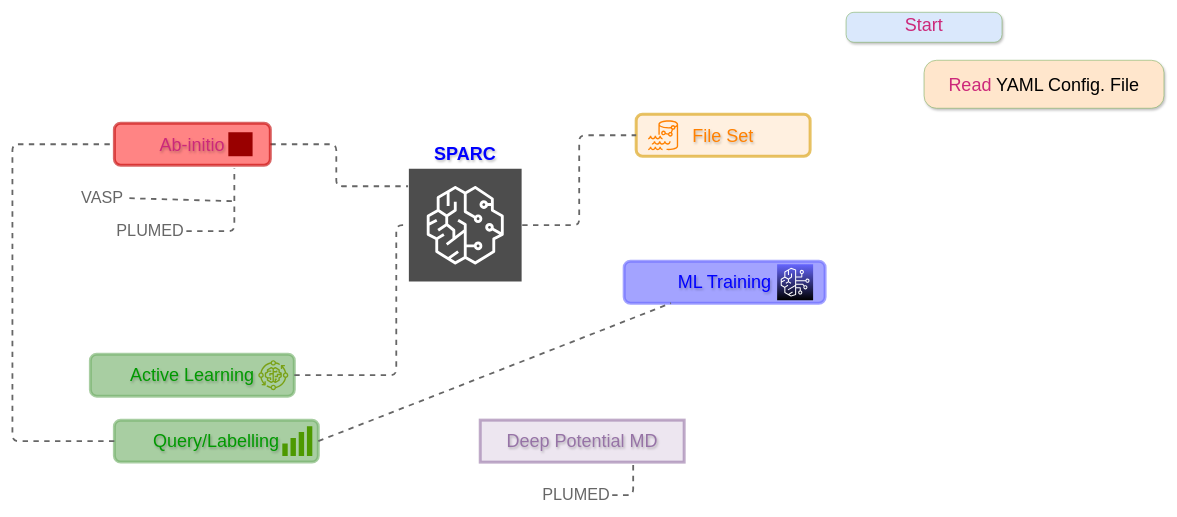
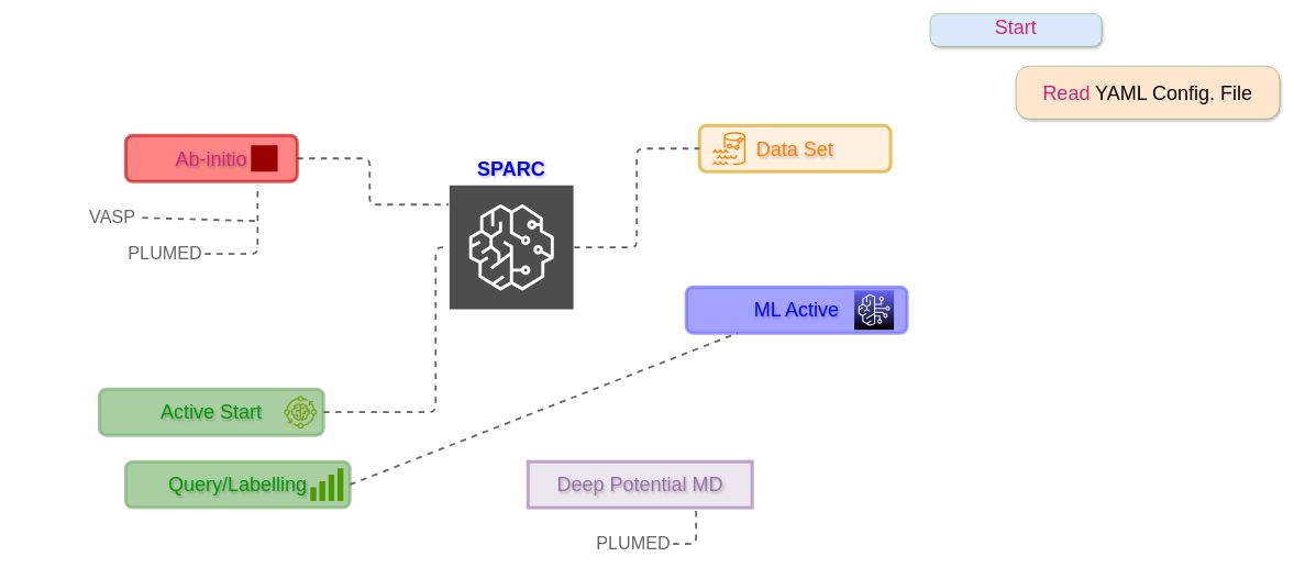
  <mxCell id="0" />
  <mxCell id="1" parent="0" />
  <mxCell id="2" value="&lt;span style=&quot;line-height: 130%;&quot;&gt;&lt;font style=&quot;color: rgb(204, 40, 122); font-size: 30px;&quot;&gt;Start&lt;/font&gt;&lt;/span&gt;" style="whiteSpace=wrap;html=1;fillColor=#dae8fc;strokeColor=#82b366;rounded=1;arcSize=26;shadow=1;verticalAlign=middle;" parent="1" vertex="1"><mxGeometry x="1410" y="20" width="260" height="50" as="geometry" /></mxCell>
  <mxCell id="3" value="&lt;font style=&quot;font-size: 30px;&quot;&gt;&lt;font style=&quot;color: rgb(204, 40, 122);&quot;&gt;Read&lt;/font&gt; YAML Config. File&lt;/font&gt;" style="whiteSpace=wrap;html=1;fillColor=#ffe6cc;strokeColor=#82b366;rounded=1;arcSize=26;shadow=1;verticalAlign=middle;fontSize=12;" parent="1" vertex="1"><mxGeometry x="1540" y="100" width="400" height="80" as="geometry" /></mxCell>
  <mxCell id="4" style="html=1;dashed=1;strokeWidth=3;endArrow=none;endFill=0;edgeStyle=elbowEdgeStyle;strokeColor=#666666;" edge="1" parent="1" source="5" target="8"><mxGeometry relative="1" as="geometry"><mxPoint x="560" y="350" as="targetPoint" /><Array as="points"><mxPoint x="560" y="310" /></Array></mxGeometry></mxCell>
  <mxCell id="5" value="&lt;font style=&quot;color: rgb(204, 40, 122); font-size: 30px;&quot;&gt;Ab-initio&lt;/font&gt;" style="rounded=1;whiteSpace=wrap;html=1;fillColor=#FF3333;opacity=60;strokeColor=#C20000;strokeWidth=5;align=center;labelPosition=center;verticalLabelPosition=middle;verticalAlign=middle;textShadow=1;" vertex="1" parent="1"><mxGeometry x="190" y="205" width="260" height="70" as="geometry" /></mxCell>
  <mxCell id="6" value="&lt;font style=&quot;font-size: 30px;&quot;&gt;&lt;span&gt;SPARC&lt;/span&gt;&lt;/font&gt;" style="text;html=1;align=center;verticalAlign=middle;whiteSpace=wrap;rounded=0;fillColor=default;fontColor=#0000FF;fontStyle=1;labelBorderColor=none;labelBackgroundColor=none;textShadow=1;" vertex="1" parent="1"><mxGeometry x="710" y="220" width="130" height="70" as="geometry" /></mxCell>
  <mxCell id="7" value="" style="points=[];aspect=fixed;html=1;align=center;shadow=0;dashed=0;fillColor=#990000;strokeColor=none;shape=mxgraph.alibaba_cloud.petadata_hybriddb_for_mysql;" vertex="1" parent="1"><mxGeometry x="380" y="220" width="40.42" height="40" as="geometry" /></mxCell>
  <mxCell id="8" value="" style="sketch=0;outlineConnect=0;fontColor=#232F3E;gradientColor=none;strokeColor=#ffffff;fillColor=#4D4D4D;dashed=0;verticalLabelPosition=middle;verticalAlign=bottom;align=center;html=1;whiteSpace=wrap;fontSize=10;fontStyle=1;spacing=3;shape=mxgraph.aws4.productIcon;prIcon=mxgraph.aws4.sagemaker;" parent="1" vertex="1"><mxGeometry x="680" y="280" width="190" height="190" as="geometry" /></mxCell>
  <mxCell id="9" value="&lt;font style=&quot;color: rgb(102, 102, 102);&quot;&gt;VASP&lt;/font&gt;" style="text;html=1;align=center;verticalAlign=middle;whiteSpace=wrap;rounded=0;fontColor=#808080;fontStyle=0;fontFamily=Helvetica;fontSize=27;" vertex="1" parent="1"><mxGeometry x="125" y="315" width="90" height="30" as="geometry" /></mxCell>
  <mxCell id="10" style="html=1;dashed=1;endArrow=none;endFill=0;strokeWidth=3;exitX=1;exitY=0.5;exitDx=0;exitDy=0;strokeColor=#666666;" edge="1" parent="1" source="11"><mxGeometry relative="1" as="geometry"><mxPoint x="390" y="280" as="targetPoint" /><mxPoint x="260" y="470" as="sourcePoint" /><Array as="points"><mxPoint x="390" y="385" /></Array></mxGeometry></mxCell>
  <mxCell id="11" value="&lt;font style=&quot;color: rgb(102, 102, 102);&quot;&gt;PLUMED&lt;/font&gt;" style="text;html=1;align=center;verticalAlign=middle;whiteSpace=wrap;rounded=0;fontColor=#808080;fontStyle=0;fontFamily=Helvetica;fontSize=27;" vertex="1" parent="1"><mxGeometry x="190" y="370" width="120" height="30" as="geometry" /></mxCell>
  <mxCell id="12" value="" style="endArrow=none;dashed=1;html=1;strokeWidth=3;exitX=1;exitY=0.5;exitDx=0;exitDy=0;strokeColor=#666666;" edge="1" parent="1" source="9"><mxGeometry width="50" height="50" relative="1" as="geometry"><mxPoint x="480" y="620" as="sourcePoint" /><mxPoint x="390" y="335" as="targetPoint" /></mxGeometry></mxCell>
- <mxCell id="13" value="&lt;font style=&quot;font-size: 30px; color: rgb(0, 153, 0);&quot;&gt;Active Learning&lt;/font&gt;" style="rounded=1;whiteSpace=wrap;html=1;fillColor=#6FAD64;opacity=60;strokeColor=#6FAD64;strokeWidth=5;align=center;labelPosition=center;verticalLabelPosition=middle;verticalAlign=middle;textShadow=1;" vertex="1" parent="1"><mxGeometry x="150" y="590" width="340" height="70" as="geometry" /></mxCell>
+ <mxCell id="13" value="&lt;font style=&quot;font-size: 30px; color: rgb(0, 153, 0);&quot;&gt;Active Start&lt;/font&gt;" style="rounded=1;whiteSpace=wrap;html=1;fillColor=#6FAD64;opacity=60;strokeColor=#6FAD64;strokeWidth=5;align=center;labelPosition=center;verticalLabelPosition=middle;verticalAlign=middle;textShadow=1;" vertex="1" parent="1"><mxGeometry x="150" y="590" width="340" height="70" as="geometry" /></mxCell>
  <mxCell id="14" value="" style="sketch=0;outlineConnect=0;fontColor=#232F3E;gradientColor=none;fillColor=#7AA116;strokeColor=none;dashed=0;verticalLabelPosition=bottom;verticalAlign=top;align=center;html=1;fontSize=12;fontStyle=0;aspect=fixed;pointerEvents=1;shape=mxgraph.aws4.iot_greengrass_component_machine_learning;" vertex="1" parent="1"><mxGeometry x="430" y="600" width="50" height="50" as="geometry" /></mxCell>
  <mxCell id="15" style="html=1;dashed=1;strokeWidth=3;endArrow=none;endFill=0;edgeStyle=elbowEdgeStyle;strokeColor=#666666;" edge="1" parent="1" source="13" target="8"><mxGeometry relative="1" as="geometry"><mxPoint x="990" y="630" as="sourcePoint" /><mxPoint x="870" y="435" as="targetPoint" /><Array as="points"><mxPoint x="660" y="530" /></Array></mxGeometry></mxCell>
- <mxCell id="16" value="&lt;font style=&quot;font-size: 30px; color: rgb(0, 0, 255);&quot;&gt;ML Training&lt;/font&gt;" style="rounded=1;whiteSpace=wrap;html=1;fillColor=#6666FF;opacity=60;strokeColor=#6666FF;strokeWidth=5;align=center;labelPosition=center;verticalLabelPosition=middle;verticalAlign=middle;textShadow=1;" vertex="1" parent="1"><mxGeometry y="435" width="335" height="70" as="geometry" x="1040" /></mxCell>
+ <mxCell id="16" value="&lt;font style=&quot;font-size: 30px; color: rgb(0, 0, 255);&quot;&gt;ML Active&lt;/font&gt;" style="rounded=1;whiteSpace=wrap;html=1;fillColor=#6666FF;opacity=60;strokeColor=#6666FF;strokeWidth=5;align=center;labelPosition=center;verticalLabelPosition=middle;verticalAlign=middle;textShadow=1;" vertex="1" parent="1"><mxGeometry y="435" width="335" height="70" as="geometry" x="1040" /></mxCell>
  <mxCell id="17" value="" style="sketch=0;points=[[0,0,0],[0.25,0,0],[0.5,0,0],[0.75,0,0],[1,0,0],[0,1,0],[0.25,1,0],[0.5,1,0],[0.75,1,0],[1,1,0],[0,0.25,0],[0,0.5,0],[0,0.75,0],[1,0.25,0],[1,0.5,0],[1,0.75,0]];outlineConnect=0;fontColor=#232F3E;fillColor=#6666FF;strokeColor=#ffffff;dashed=0;verticalLabelPosition=bottom;verticalAlign=top;align=center;html=1;fontSize=12;fontStyle=0;aspect=fixed;shape=mxgraph.aws4.resourceIcon;resIcon=mxgraph.aws4.bedrock;gradientColor=default;" vertex="1" parent="1"><mxGeometry x="1295" y="440" width="60" height="60" as="geometry" /></mxCell>
- <mxCell id="18" value="&lt;font style=&quot;font-size: 30px; color: rgb(255, 128, 0);&quot;&gt;File Set&lt;/font&gt;" style="rounded=1;whiteSpace=wrap;html=1;fillColor=#ffe6cc;opacity=60;strokeColor=#d79b00;strokeWidth=5;align=center;labelPosition=center;verticalLabelPosition=middle;verticalAlign=middle;textShadow=1;" vertex="1" parent="1"><mxGeometry x="1060" y="190" width="290" height="70" as="geometry" /></mxCell>
+ <mxCell id="18" value="&lt;font style=&quot;font-size: 30px; color: rgb(255, 128, 0);&quot;&gt;Data Set&lt;/font&gt;" style="rounded=1;whiteSpace=wrap;html=1;fillColor=#ffe6cc;opacity=60;strokeColor=#d79b00;strokeWidth=5;align=center;labelPosition=center;verticalLabelPosition=middle;verticalAlign=middle;textShadow=1;" vertex="1" parent="1"><mxGeometry x="1060" y="190" width="290" height="70" as="geometry" /></mxCell>
  <mxCell id="19" value="" style="sketch=0;outlineConnect=0;fontColor=#232F3E;gradientColor=none;fillColor=#FF8000;strokeColor=none;dashed=0;verticalLabelPosition=bottom;verticalAlign=top;align=center;html=1;fontSize=12;fontStyle=0;aspect=fixed;pointerEvents=1;shape=mxgraph.aws4.redshift_data_sharing_governance;shadow=0;fontFamily=Helvetica;" vertex="1" parent="1"><mxGeometry x="1080" y="200" width="50" height="50" as="geometry" /></mxCell>
  <mxCell id="20" value="" style="endArrow=none;dashed=1;html=1;fontFamily=Helvetica;fontSize=12;fontColor=#232F3E;fontStyle=0;entryX=0;entryY=0.5;entryDx=0;entryDy=0;edgeStyle=elbowEdgeStyle;strokeWidth=3;endFill=0;strokeColor=#666666;" edge="1" parent="1" source="8" target="18"><mxGeometry width="50" height="50" relative="1" as="geometry"><mxPoint x="920" y="470" as="sourcePoint" /><mxPoint x="970" y="420" as="targetPoint" /></mxGeometry></mxCell>
  <mxCell id="21" value="&lt;font style=&quot;font-size: 30px;&quot;&gt;Deep Potential MD&lt;/font&gt;" style="whiteSpace=wrap;html=1;fillColor=#e1d5e7;opacity=60;strokeColor=#9673A6;strokeWidth=5;align=center;labelPosition=center;verticalLabelPosition=middle;verticalAlign=middle;textShadow=1;fontColor=#9673A6;rounded=0;" vertex="1" parent="1"><mxGeometry x="800" y="700" width="340" height="70" as="geometry" /></mxCell>
  <mxCell id="22" value="&lt;font style=&quot;font-size: 30px; color: rgb(0, 153, 0);&quot;&gt;Query/Labelling&lt;/font&gt;" style="rounded=1;whiteSpace=wrap;html=1;fillColor=#6FAD64;opacity=60;strokeColor=#6FAD64;strokeWidth=5;align=center;labelPosition=center;verticalLabelPosition=middle;verticalAlign=middle;textShadow=1;" vertex="1" parent="1"><mxGeometry x="190" y="700" width="340" height="70" as="geometry" /></mxCell>
  <mxCell id="23" value="" style="endArrow=none;dashed=1;html=1;strokeWidth=3;fontFamily=Helvetica;fontSize=12;fontColor=#232F3E;fontStyle=0;exitX=1;exitY=0.5;exitDx=0;exitDy=0;strokeColor=#666666;" edge="1" parent="1" source="22" target="16"><mxGeometry width="50" height="50" relative="1" as="geometry"><mxPoint x="920" y="470" as="sourcePoint" /><mxPoint x="970" y="420" as="targetPoint" /></mxGeometry></mxCell>
- <mxCell id="24" value="" style="endArrow=none;dashed=1;html=1;fontFamily=Helvetica;fontSize=12;fontColor=#232F3E;fontStyle=0;entryX=0;entryY=0.5;entryDx=0;entryDy=0;exitX=0;exitY=0.5;exitDx=0;exitDy=0;edgeStyle=elbowEdgeStyle;strokeWidth=3;strokeColor=#666666;" edge="1" parent="1" source="22" target="5"><mxGeometry width="50" height="50" relative="1" as="geometry"><mxPoint x="-10" y="300" as="sourcePoint" /><mxPoint x="40" y="250" as="targetPoint" /><Array as="points"><mxPoint x="20" y="490" /></Array></mxGeometry></mxCell>
  <mxCell id="25" value="&lt;font style=&quot;color: rgb(102, 102, 102);&quot;&gt;PLUMED&lt;/font&gt;" style="text;html=1;align=center;verticalAlign=middle;whiteSpace=wrap;rounded=0;fontColor=#808080;fontStyle=0;fontFamily=Helvetica;fontSize=27;" vertex="1" parent="1"><mxGeometry x="900" y="810" width="120" height="30" as="geometry" /></mxCell>
  <mxCell id="26" style="html=1;dashed=1;endArrow=none;endFill=0;strokeWidth=3;exitX=1;exitY=0.5;exitDx=0;exitDy=0;entryX=0.75;entryY=1;entryDx=0;entryDy=0;strokeColor=#666666;" edge="1" parent="1" source="25" target="21"><mxGeometry relative="1" as="geometry"><mxPoint x="1050" y="810" as="targetPoint" /><mxPoint x="950" y="915" as="sourcePoint" /><Array as="points"><mxPoint x="1055" y="825" /></Array></mxGeometry></mxCell>
  <mxCell id="27" value="" style="points=[[0,0.58,0],[0.09,0.58,0],[0.36,0.39,0],[0.64,0.195,0],[0.91,0,0],[1,0,0],[1,0.25,0],[1,0.5,0],[1,0.75,0],[1,1,0],[0,1,0],[0.09,1,0],[0.36,1,0],[0.64,1,0],[0.91,1,0],[0,0.79,0]];verticalLabelPosition=bottom;sketch=0;html=1;verticalAlign=top;aspect=fixed;align=center;pointerEvents=1;shape=mxgraph.cisco19.wifi_indicator;fillColor=#4D9900;strokeColor=none;shadow=0;dashed=0;fontFamily=Helvetica;fontSize=12;fontColor=#232F3E;fontStyle=0;" vertex="1" parent="1"><mxGeometry x="470" y="710" width="50" height="50" as="geometry" /></mxCell>
